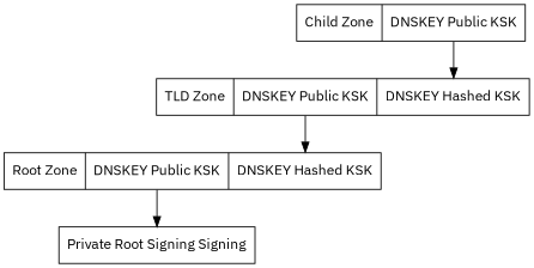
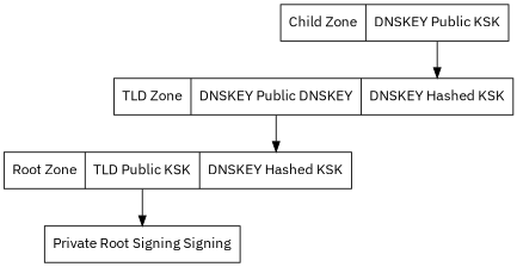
  digraph {
    fontname="IBM Plex Sans"
    node [fontname="IBM Plex Sans" shape=record]
    edge [fontname="IBM Plex Sans" headport=f2 tailport=f1]
    n1 [label="Child Zone | <f1> DNSKEY Public KSK"]
-   n2 [label="TLD Zone | <f1> DNSKEY Public KSK | { <f2> DNSKEY Hashed KSK }"]
-   n3 [label="Root Zone | <f1> DNSKEY Public KSK | { <f2> DNSKEY Hashed KSK }"]
+   n2 [label="TLD Zone | <f1> DNSKEY Public DNSKEY | { <f2> DNSKEY Hashed KSK }"]
+   n3 [label="Root Zone | <f1> TLD Public KSK | { <f2> DNSKEY Hashed KSK }"]
    n4 [label="Private Root Signing Signing"]
    n1 -> n2
    n2 -> n3
    n3 -> n4
  }
